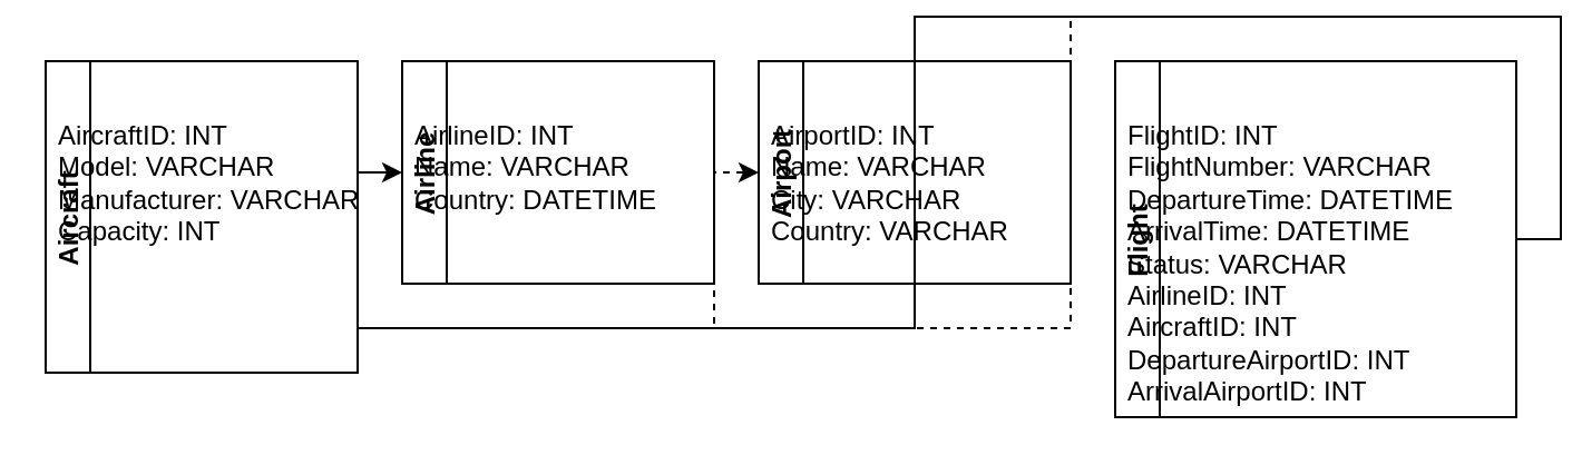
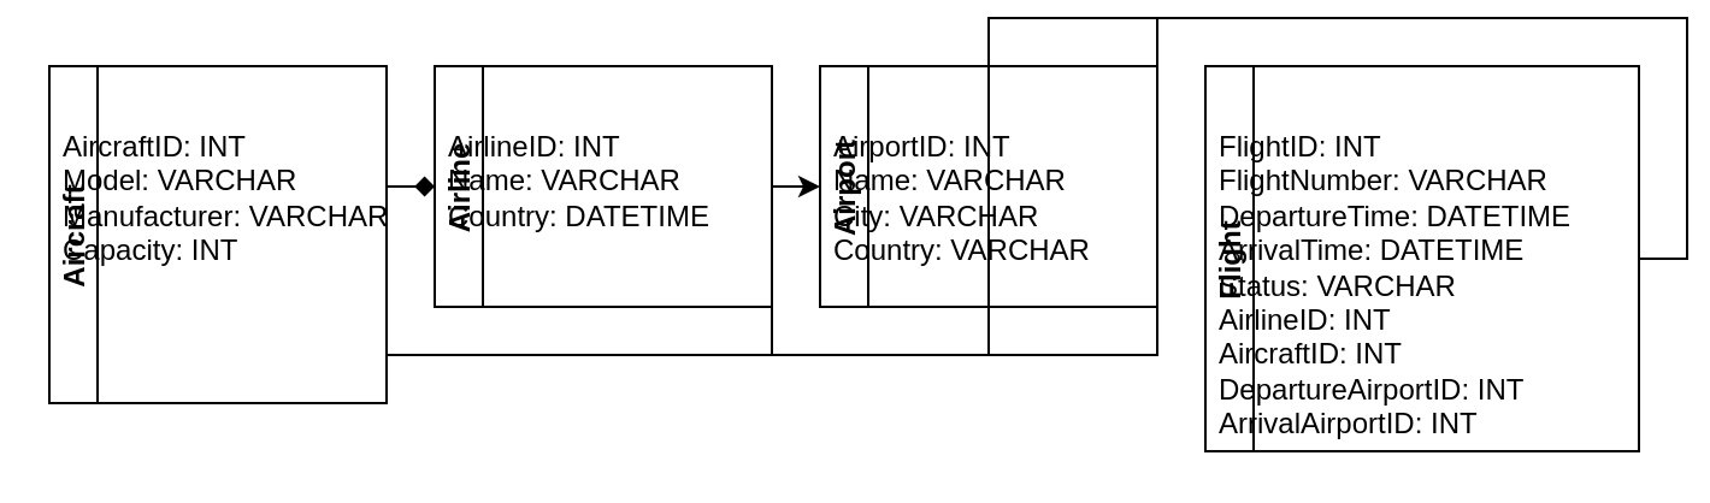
  <mxCell id="0" />
  <mxCell id="1" parent="0" />
  <mxCell id="2" value="Aircraft" style="swimlane;childLayout=stackLayout;horizontal=0;startSize=20;fillColor=#ffffff;strokeColor=#000000;fontColor=#000000;" vertex="1" parent="1"><mxGeometry x="20" y="20" width="140" height="140" as="geometry" /></mxCell>
  <mxCell id="3" value="AircraftID: INT&#10;Model: VARCHAR&#10;Manufacturer: VARCHAR&#10;Capacity: INT" style="text;html=1;strokeColor=none;fillColor=none;spacingLeft=4;" vertex="1" parent="2"><mxGeometry x="0" y="20" width="140" height="120" as="geometry" /></mxCell>
  <mxCell id="4" value="Airline" style="swimlane;childLayout=stackLayout;horizontal=0;startSize=20;fillColor=#ffffff;strokeColor=#000000;fontColor=#000000;" vertex="1" parent="1"><mxGeometry x="180" y="20" width="140" height="100" as="geometry" /></mxCell>
  <mxCell id="5" value="AirlineID: INT&#10;Name: VARCHAR&#10;Country: DATETIME" style="text;html=1;strokeColor=none;fillColor=none;spacingLeft=4;" vertex="1" parent="4"><mxGeometry x="0" y="20" width="140" height="80" as="geometry" /></mxCell>
  <mxCell id="6" value="Airport" style="swimlane;childLayout=stackLayout;horizontal=0;startSize=20;fillColor=#ffffff;strokeColor=#000000;fontColor=#000000;" vertex="1" parent="1"><mxGeometry x="340" y="20" width="140" height="100" as="geometry" /></mxCell>
  <mxCell id="7" value="AirportID: INT&#10;Name: VARCHAR&#10;City: VARCHAR&#10;Country: VARCHAR" style="text;html=1;strokeColor=none;fillColor=none;spacingLeft=4;" vertex="1" parent="6"><mxGeometry x="0" y="20" width="140" height="80" as="geometry" /></mxCell>
  <mxCell id="8" value="Flight" style="swimlane;childLayout=stackLayout;horizontal=0;startSize=20;fillColor=#ffffff;strokeColor=#000000;fontColor=#000000;" vertex="1" parent="1"><mxGeometry x="500" y="20" width="180" height="160" as="geometry" /></mxCell>
  <mxCell id="9" value="FlightID: INT&#10;FlightNumber: VARCHAR&#10;DepartureTime: DATETIME&#10;ArrivalTime: DATETIME&#10;Status: VARCHAR&#10;AirlineID: INT&#10;AircraftID: INT&#10;DepartureAirportID: INT&#10;ArrivalAirportID: INT" style="text;html=1;strokeColor=none;fillColor=none;spacingLeft=4;" vertex="1" parent="8"><mxGeometry x="0" y="20" width="180" height="140" as="geometry" /></mxCell>
- <mxCell id="10" style="edgeStyle=orthogonalEdgeStyle;rounded=0;orthogonalLoop=1;jettySize=auto;html=1;exitX=1;exitY=0.5;exitDx=0;exitDy=0;entryX=0;entryY=0.5;entryDx=0;entryDy=0;" edge="1" parent="1" source="8" target="4"><mxGeometry relative="1" as="geometry" /></mxCell>
- <mxCell id="11" style="edgeStyle=orthogonalEdgeStyle;rounded=0;orthogonalLoop=1;jettySize=auto;html=1;exitX=1;exitY=0.5;exitDx=0;exitDy=0;entryX=0;entryY=0.5;entryDx=0;entryDy=0;dashed=1;" edge="1" parent="1" source="8" target="6"><mxGeometry relative="1" as="geometry" /></mxCell>
+ <mxCell id="10" style="edgeStyle=orthogonalEdgeStyle;rounded=0;orthogonalLoop=1;jettySize=auto;html=1;exitX=1;exitY=0.5;exitDx=0;exitDy=0;entryX=0;entryY=0.5;entryDx=0;entryDy=0;endArrow=diamond;" edge="1" parent="1" source="8" target="4"><mxGeometry relative="1" as="geometry" /></mxCell>
+ <mxCell id="11" style="edgeStyle=orthogonalEdgeStyle;rounded=0;orthogonalLoop=1;jettySize=auto;html=1;exitX=1;exitY=0.5;exitDx=0;exitDy=0;entryX=0;entryY=0.5;entryDx=0;entryDy=0;" edge="1" parent="1" source="8" target="6"><mxGeometry relative="1" as="geometry" /></mxCell>
